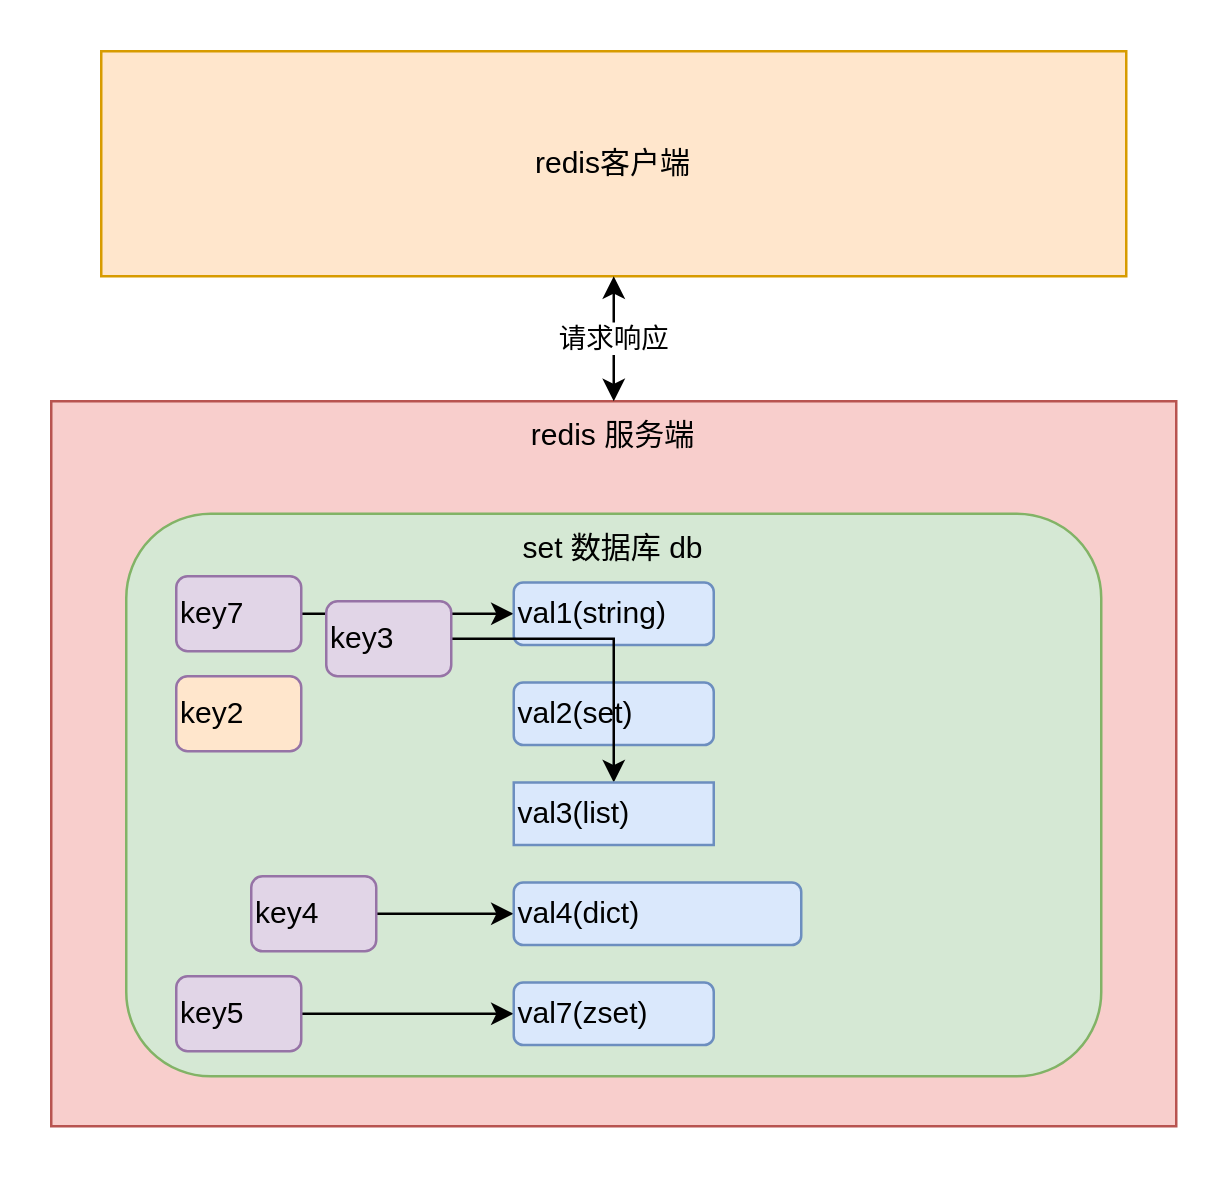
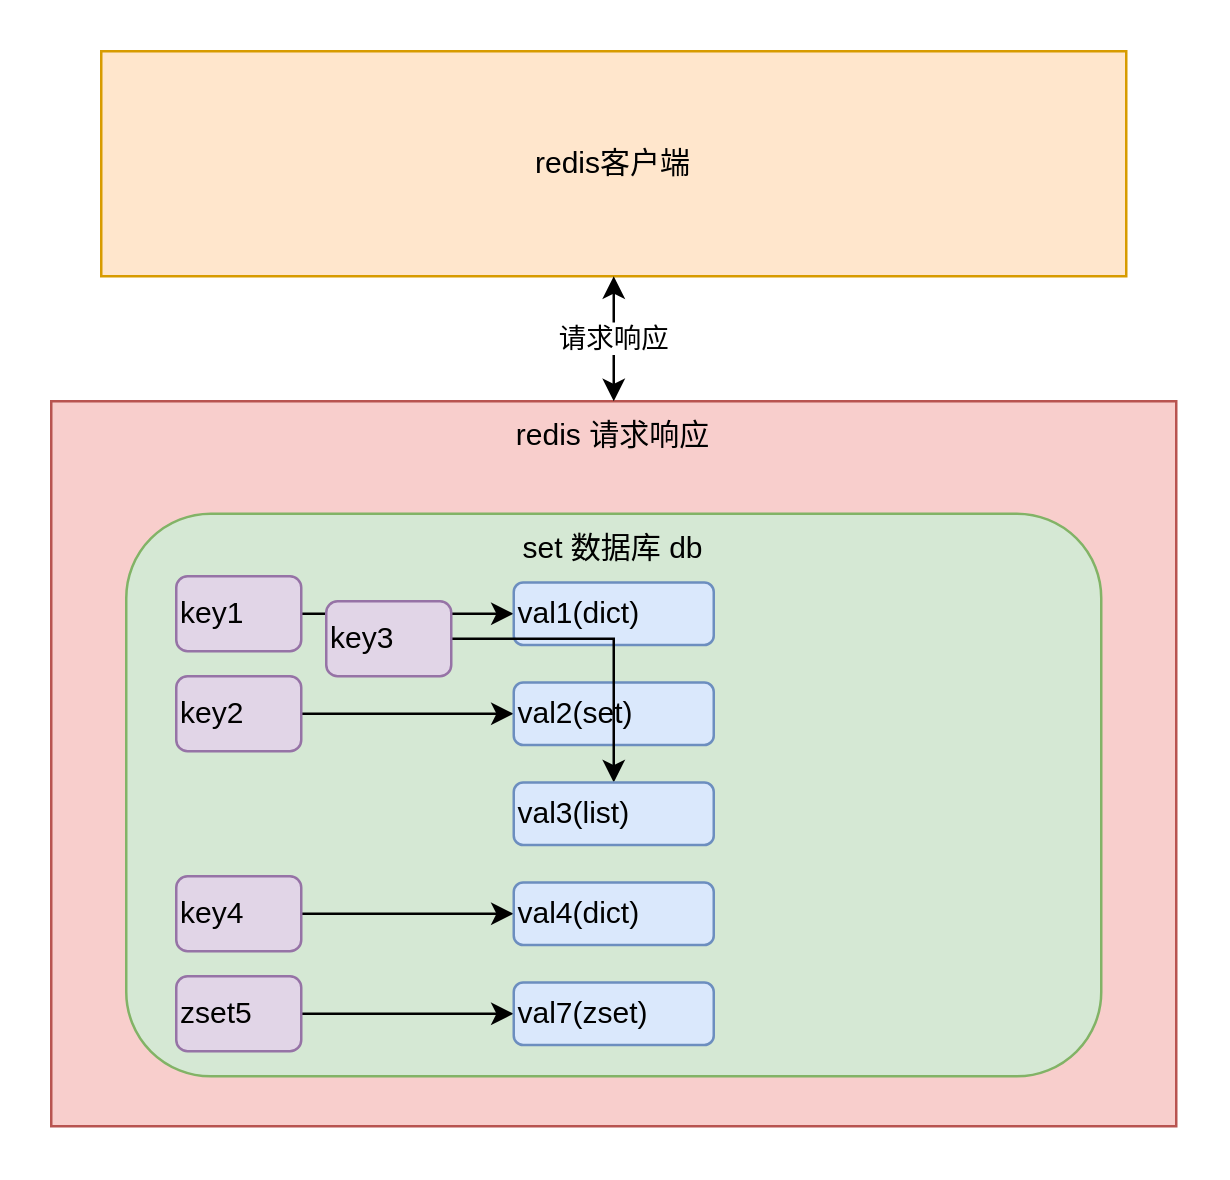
  <mxCell id="0" />
  <mxCell id="1" parent="0" />
  <mxCell id="2" value="redis客户端" style="rounded=0;whiteSpace=wrap;html=1;fillColor=#ffe6cc;strokeColor=#d79b00;" parent="1" vertex="1"><mxGeometry x="40" y="20" width="410" height="90" as="geometry" /></mxCell>
- <mxCell id="3" value="redis&amp;nbsp;服务端" style="rounded=0;whiteSpace=wrap;html=1;align=center;verticalAlign=top;fillColor=#f8cecc;strokeColor=#b85450;" parent="1" vertex="1"><mxGeometry x="20" y="160" width="450" height="290" as="geometry" /></mxCell>
+ <mxCell id="3" value="redis&amp;nbsp;请求响应" style="rounded=0;whiteSpace=wrap;html=1;align=center;verticalAlign=top;fillColor=#f8cecc;strokeColor=#b85450;" parent="1" vertex="1"><mxGeometry x="20" y="160" width="450" height="290" as="geometry" /></mxCell>
  <mxCell id="4" value="set&amp;nbsp;数据库 db" style="rounded=1;whiteSpace=wrap;html=1;align=center;verticalAlign=top;fillColor=#d5e8d4;strokeColor=#82b366;" parent="1" vertex="1"><mxGeometry x="50" y="205" width="390" height="225" as="geometry" /></mxCell>
  <mxCell id="5" value="" style="edgeStyle=orthogonalEdgeStyle;rounded=0;orthogonalLoop=1;jettySize=auto;html=1;" parent="1" source="6" target="7" edge="1"><mxGeometry relative="1" as="geometry" /></mxCell>
- <mxCell id="6" value="key7" style="rounded=1;whiteSpace=wrap;html=1;align=left;fillColor=#e1d5e7;strokeColor=#9673a6;" parent="1" vertex="1"><mxGeometry x="70" y="230" width="50" height="30" as="geometry" /></mxCell>
- <mxCell id="7" value="val1(string)" style="whiteSpace=wrap;html=1;rounded=1;align=left;fillColor=#dae8fc;strokeColor=#6c8ebf;" parent="1" vertex="1"><mxGeometry x="205" y="232.5" width="80" height="25" as="geometry" /></mxCell>
- <mxCell id="9" value="key2" style="rounded=1;whiteSpace=wrap;html=1;align=left;fillColor=#ffe6cc;strokeColor=#9673a6;" parent="1" vertex="1"><mxGeometry x="70" y="270" width="50" height="30" as="geometry" /></mxCell>
+ <mxCell id="6" value="key1" style="rounded=1;whiteSpace=wrap;html=1;align=left;fillColor=#e1d5e7;strokeColor=#9673a6;" parent="1" vertex="1"><mxGeometry x="70" y="230" width="50" height="30" as="geometry" /></mxCell>
+ <mxCell id="7" value="val1(dict)" style="whiteSpace=wrap;html=1;rounded=1;align=left;fillColor=#dae8fc;strokeColor=#6c8ebf;" parent="1" vertex="1"><mxGeometry x="205" y="232.5" width="80" height="25" as="geometry" /></mxCell>
+ <mxCell id="8" value="" style="edgeStyle=orthogonalEdgeStyle;rounded=0;orthogonalLoop=1;jettySize=auto;html=1;" parent="1" source="9" target="10" edge="1"><mxGeometry relative="1" as="geometry" /></mxCell>
+ <mxCell id="9" value="key2" style="rounded=1;whiteSpace=wrap;html=1;align=left;fillColor=#e1d5e7;strokeColor=#9673a6;" parent="1" vertex="1"><mxGeometry x="70" y="270" width="50" height="30" as="geometry" /></mxCell>
  <mxCell id="10" value="val2(set)" style="whiteSpace=wrap;html=1;rounded=1;align=left;fillColor=#dae8fc;strokeColor=#6c8ebf;" parent="1" vertex="1"><mxGeometry x="205" y="272.5" width="80" height="25" as="geometry" /></mxCell>
  <mxCell id="11" value="" style="edgeStyle=orthogonalEdgeStyle;rounded=0;orthogonalLoop=1;jettySize=auto;html=1;" parent="1" source="12" target="13" edge="1"><mxGeometry relative="1" as="geometry" /></mxCell>
  <mxCell id="12" value="key3" style="rounded=1;whiteSpace=wrap;html=1;align=left;fillColor=#e1d5e7;strokeColor=#9673a6;" parent="1" vertex="1"><mxGeometry x="130" y="240" width="50" height="30" as="geometry" /></mxCell>
- <mxCell id="13" value="val3(list)" style="whiteSpace=wrap;html=1;align=left;fillColor=#dae8fc;strokeColor=#6c8ebf;rounded=0;" parent="1" vertex="1"><mxGeometry x="205" y="312.5" width="80" height="25" as="geometry" /></mxCell>
+ <mxCell id="13" value="val3(list)" style="whiteSpace=wrap;html=1;rounded=1;align=left;fillColor=#dae8fc;strokeColor=#6c8ebf;" parent="1" vertex="1"><mxGeometry x="205" y="312.5" width="80" height="25" as="geometry" /></mxCell>
  <mxCell id="14" value="" style="edgeStyle=orthogonalEdgeStyle;rounded=0;orthogonalLoop=1;jettySize=auto;html=1;" parent="1" source="15" target="16" edge="1"><mxGeometry relative="1" as="geometry" /></mxCell>
- <mxCell id="15" value="key4" style="rounded=1;whiteSpace=wrap;html=1;align=left;fillColor=#e1d5e7;strokeColor=#9673a6;" parent="1" vertex="1"><mxGeometry x="100" y="350" width="50" height="30" as="geometry" /></mxCell>
- <mxCell id="16" value="val4(dict)" style="whiteSpace=wrap;html=1;rounded=1;align=left;fillColor=#dae8fc;strokeColor=#6c8ebf;" parent="1" vertex="1"><mxGeometry x="205" y="352.5" width="115" height="25" as="geometry" /></mxCell>
+ <mxCell id="15" value="key4" style="rounded=1;whiteSpace=wrap;html=1;align=left;fillColor=#e1d5e7;strokeColor=#9673a6;" parent="1" vertex="1"><mxGeometry x="70" y="350" width="50" height="30" as="geometry" /></mxCell>
+ <mxCell id="16" value="val4(dict)" style="whiteSpace=wrap;html=1;rounded=1;align=left;fillColor=#dae8fc;strokeColor=#6c8ebf;" parent="1" vertex="1"><mxGeometry x="205" y="352.5" width="80" height="25" as="geometry" /></mxCell>
  <mxCell id="17" value="请求响应" style="endArrow=classic;startArrow=classic;html=1;entryX=0.5;entryY=1;entryDx=0;entryDy=0;exitX=0.5;exitY=0;exitDx=0;exitDy=0;" parent="1" source="3" target="2" edge="1"><mxGeometry width="50" height="50" relative="1" as="geometry"><mxPoint x="220" y="160" as="sourcePoint" /><mxPoint x="270" y="110" as="targetPoint" /></mxGeometry></mxCell>
  <mxCell id="18" value="" style="edgeStyle=orthogonalEdgeStyle;rounded=0;orthogonalLoop=1;jettySize=auto;html=1;" edge="1" parent="1" source="19" target="20"><mxGeometry relative="1" as="geometry" /></mxCell>
- <mxCell id="19" value="key5" style="rounded=1;whiteSpace=wrap;html=1;align=left;fillColor=#e1d5e7;strokeColor=#9673a6;" vertex="1" parent="1"><mxGeometry x="70" y="390" width="50" height="30" as="geometry" /></mxCell>
+ <mxCell id="19" value="zset5" style="rounded=1;whiteSpace=wrap;html=1;align=left;fillColor=#e1d5e7;strokeColor=#9673a6;" vertex="1" parent="1"><mxGeometry x="70" y="390" width="50" height="30" as="geometry" /></mxCell>
  <mxCell id="20" value="val7(zset)" style="whiteSpace=wrap;html=1;rounded=1;align=left;fillColor=#dae8fc;strokeColor=#6c8ebf;" vertex="1" parent="1"><mxGeometry x="205" y="392.5" width="80" height="25" as="geometry" /></mxCell>
